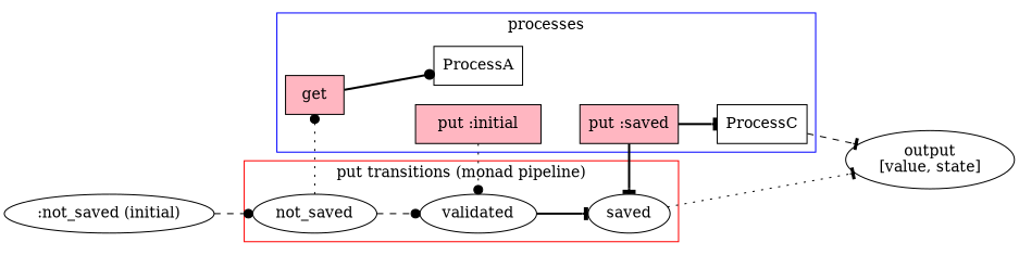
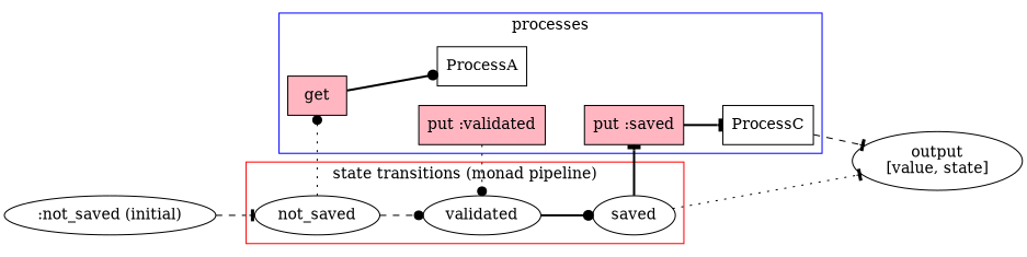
  digraph {
    newrank=true
    rankdir=LR
    edge [arrowhead=dot style=bold]
    get [fillcolor=lightpink shape=box style=filled]
    not_saved
-   n3 [fillcolor=lightpink label="put :initial" shape=box style=filled]
+   n3 [fillcolor=lightpink label="put :validated" shape=box style=filled]
    validated
    n5 [fillcolor=lightpink label="put :saved" shape=box style=filled]
    saved
    ProcessA [shape=box]
    ProcessC [shape=box]
    n9 [label="output\n[value, state]"]
    n10 [label=":not_saved (initial)"]
    subgraph sub_1 {
      rank=same
      get
      not_saved
    }
    subgraph sub_2 {
      rank=same
      n3
      validated
    }
    subgraph sub_3 {
      rank=same
      n5
      saved
    }
    subgraph cluster_4 {
      color=blue
      label=processes
      get
      n3
      n5
      ProcessA
      ProcessC
    }
    subgraph cluster_5 {
      color=red
-     label="put transitions (monad pipeline)"
+     label="state transitions (monad pipeline)"
      not_saved
      validated
      saved
    }
    get -> ProcessA
    not_saved -> get [style=dotted]
    not_saved -> validated [style=dashed]
    n3 -> validated [style=dotted]
-   validated -> saved [arrowhead=tee]
-   n5 -> saved [arrowhead=tee]
+   validated -> saved
+   saved -> n5 [arrowhead=tee]
    n5 -> ProcessC [arrowhead=tee]
    saved -> n9 [arrowhead=tee style=dotted]
    ProcessC -> n9 [arrowhead=tee style=dashed]
-   n10 -> not_saved [style=dashed]
+   n10 -> not_saved [arrowhead=tee style=dashed]
  }
